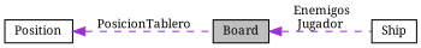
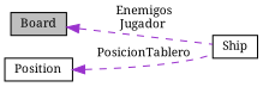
  digraph {
    fontname="Noto Serif"
    rankdir=LR
    node [color=black fillcolor=white fontname="Noto Serif" fontsize=10 shape=record style=filled]
    edge [color=darkorchid3 dir=back fontname="Noto Serif" fontsize=10 labelfontname=Helvetica labelfontsize=10 style=dashed]
    n1 [fillcolor=grey75 fontcolor=black height=0.2 label=Board width=0.4]
    n2 [height=0.2 label=Ship width=0.4]
    n3 [height=0.2 label=Position width=0.4]
    n1 -> n2 [label=" Enemigos\nJugador"]
-   n3 -> n1 [label=" PosicionTablero"]
+   n3 -> n2 [label=" PosicionTablero"]
  }
